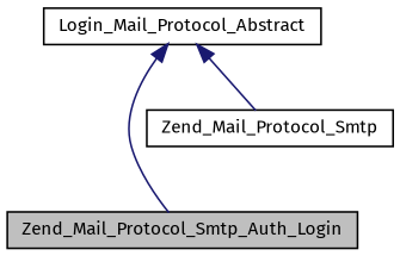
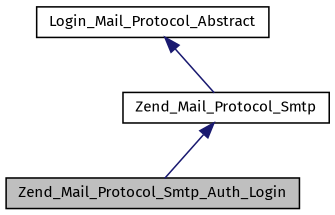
  digraph {
    fontname="Fira Sans"
    node [color=black fillcolor=white fontname="Fira Sans" fontsize=10 shape=record style=filled]
    edge [color=midnightblue dir=back fontname="Fira Sans" fontsize=10 labelfontname=Helvetica labelfontsize=10 style=solid]
    n1 [fillcolor=grey75 fontcolor=black height=0.2 label=Zend_Mail_Protocol_Smtp_Auth_Login width=0.4]
    n2 [height=0.2 label=Zend_Mail_Protocol_Smtp width=0.4]
    n3 [height=0.2 label=Login_Mail_Protocol_Abstract width=0.4]
-   n3 -> n1
+   n2 -> n1
    n3 -> n2
  }
